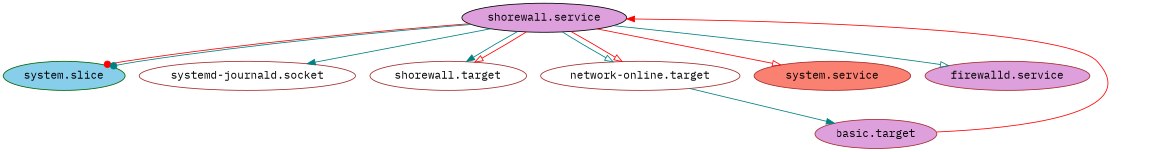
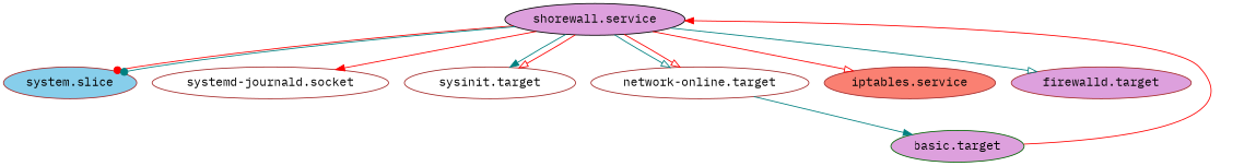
  digraph {
    fontname="IBM Plex Mono"
    node [color=brown fillcolor=plum fontname="IBM Plex Mono" style=filled]
    edge [arrowhead=onormal color=teal fontname="IBM Plex Mono"]
    "shorewall.service" [color=black]
-   "system.slice" [color=darkgreen fillcolor=skyblue]
+   "system.slice" [fillcolor=skyblue]
    "systemd-journald.socket" [fillcolor=white]
-   "sysinit.target" [fillcolor=white label="shorewall.target"]
+   "sysinit.target" [fillcolor=white]
    "network-online.target" [fillcolor=white]
-   "iptables.service" [fillcolor=salmon label="system.service"]
-   "firewalld.service"
-   "basic.target"
+   "iptables.service" [fillcolor=salmon]
+   "firewalld.service" [label="firewalld.target"]
+   "basic.target" [color=darkgreen]
    "shorewall.service" -> "system.slice" [arrowhead=dot color=red]
    "shorewall.service" -> "system.slice" [arrowhead=dot]
-   "shorewall.service" -> "systemd-journald.socket" [arrowhead=normal]
+   "shorewall.service" -> "systemd-journald.socket" [arrowhead=normal color=red]
    "shorewall.service" -> "sysinit.target" [arrowhead=normal]
    "shorewall.service" -> "sysinit.target" [color=red]
    "shorewall.service" -> "network-online.target"
    "shorewall.service" -> "network-online.target" [color=red]
    "shorewall.service" -> "iptables.service" [color=red]
    "shorewall.service" -> "firewalld.service"
    "network-online.target" -> "basic.target" [arrowhead=normal]
    "basic.target" -> "shorewall.service" [arrowhead=normal color=red]
  }
